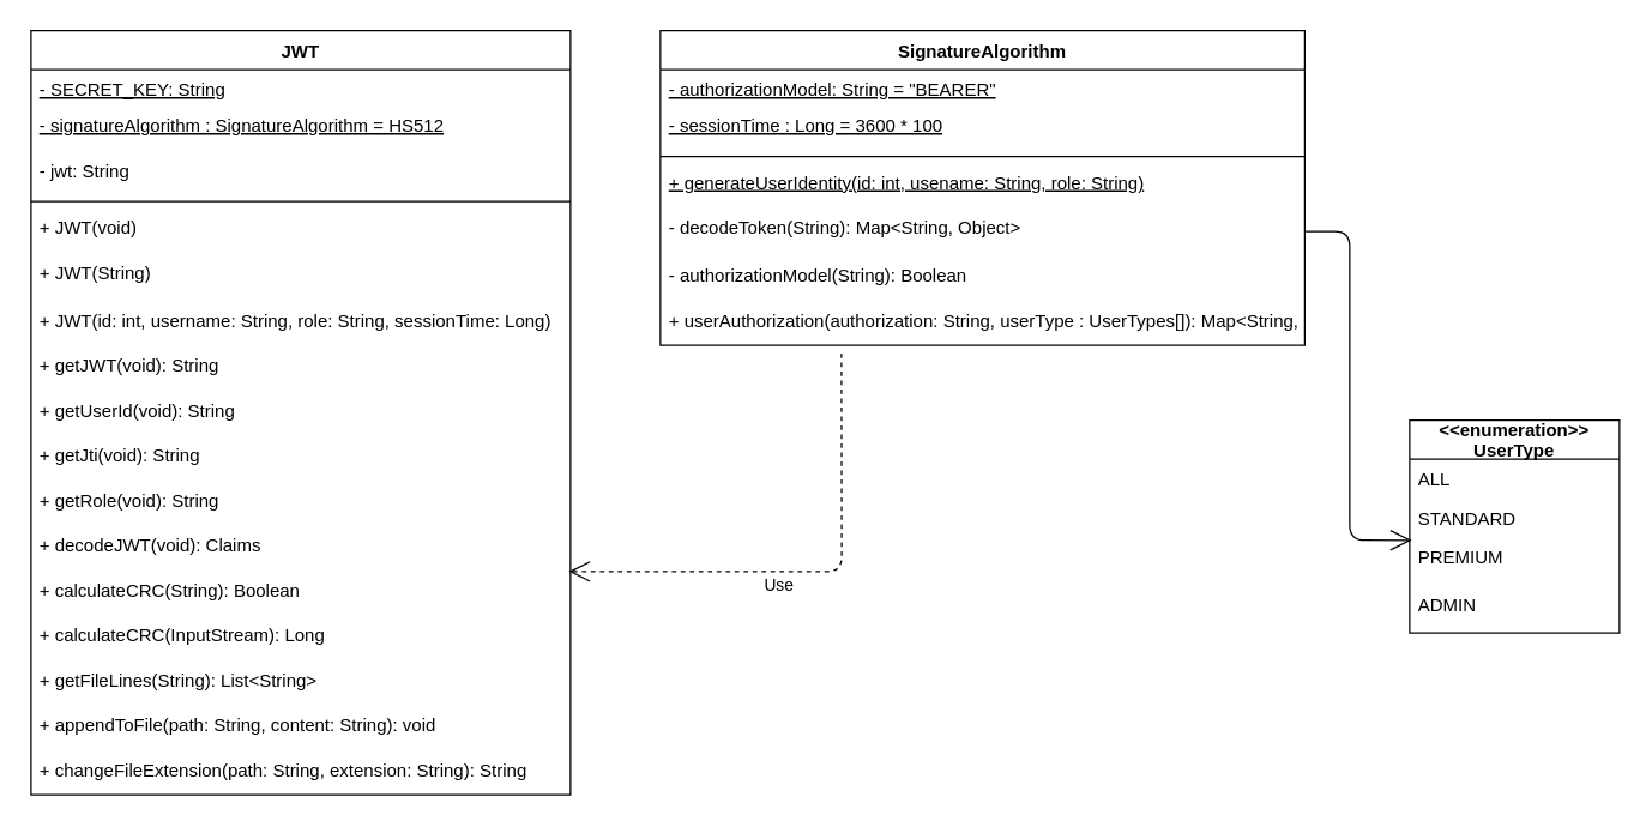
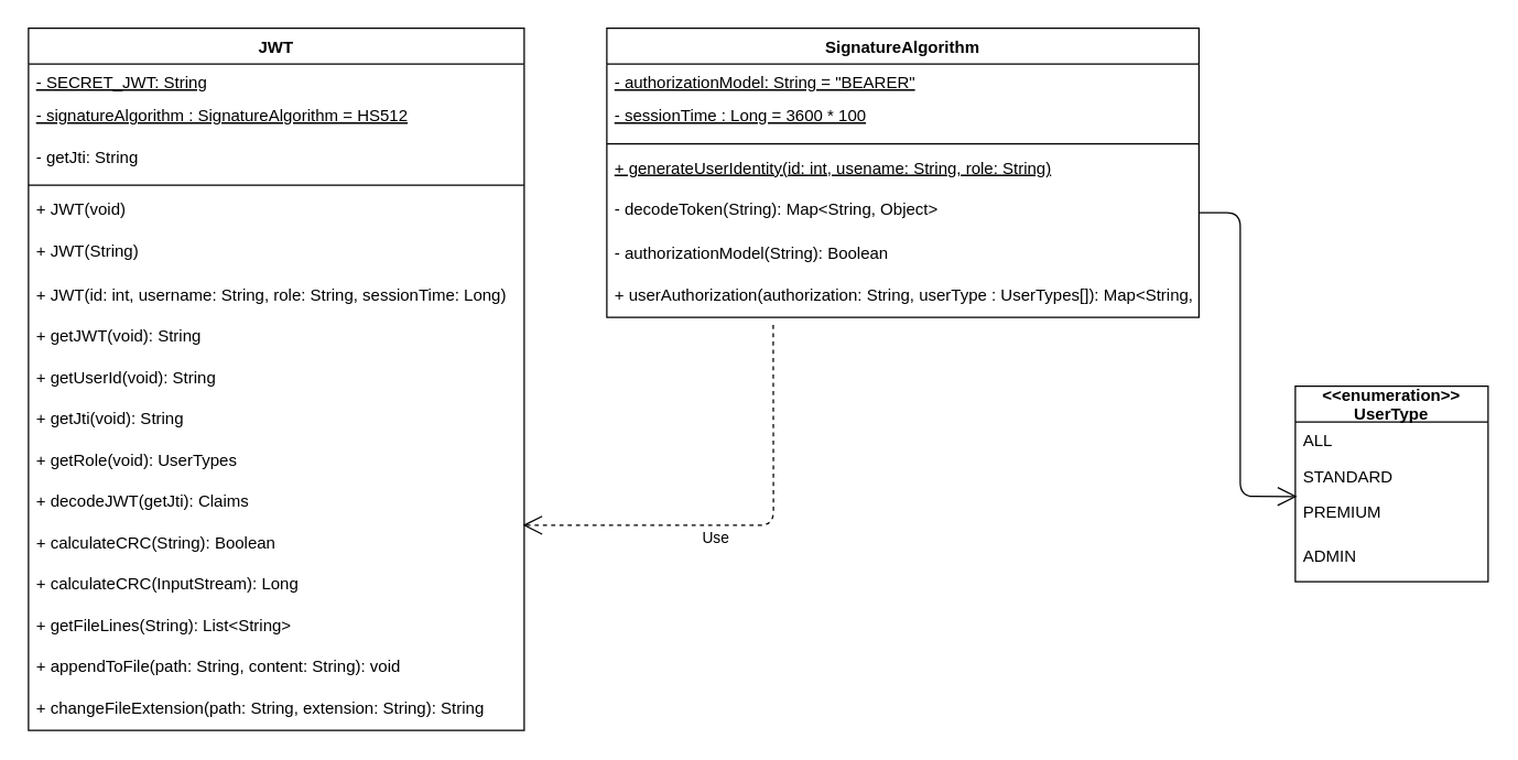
  <mxCell id="0" />
  <mxCell id="1" parent="0" />
  <mxCell id="2" value="JWT" style="swimlane;fontStyle=1;align=center;verticalAlign=top;childLayout=stackLayout;horizontal=1;startSize=26;horizontalStack=0;resizeParent=1;resizeParentMax=0;resizeLast=0;collapsible=1;marginBottom=0;" vertex="1" parent="1"><mxGeometry x="20" y="20" width="360" height="510" as="geometry"><mxRectangle x="100" y="140" width="140" height="26" as="alternateBounds" /></mxGeometry></mxCell>
- <mxCell id="3" value="- SECRET_KEY: String" style="text;strokeColor=none;fillColor=none;align=left;verticalAlign=top;spacingLeft=4;spacingRight=4;overflow=hidden;rotatable=0;points=[[0,0.5],[1,0.5]];portConstraint=eastwest;fontStyle=4" vertex="1" parent="2"><mxGeometry y="26" width="360" height="24" as="geometry" /></mxCell>
+ <mxCell id="3" value="- SECRET_JWT: String" style="text;strokeColor=none;fillColor=none;align=left;verticalAlign=top;spacingLeft=4;spacingRight=4;overflow=hidden;rotatable=0;points=[[0,0.5],[1,0.5]];portConstraint=eastwest;fontStyle=4" vertex="1" parent="2"><mxGeometry y="26" width="360" height="24" as="geometry" /></mxCell>
  <mxCell id="4" value="- signatureAlgorithm : SignatureAlgorithm = HS512" style="text;strokeColor=none;fillColor=none;align=left;verticalAlign=top;spacingLeft=4;spacingRight=4;overflow=hidden;rotatable=0;points=[[0,0.5],[1,0.5]];portConstraint=eastwest;fontStyle=4" vertex="1" parent="2"><mxGeometry y="50" width="360" height="30" as="geometry" /></mxCell>
- <mxCell id="5" value="- jwt: String" style="text;strokeColor=none;fillColor=none;align=left;verticalAlign=top;spacingLeft=4;spacingRight=4;overflow=hidden;rotatable=0;points=[[0,0.5],[1,0.5]];portConstraint=eastwest;fontStyle=0" vertex="1" parent="2"><mxGeometry y="80" width="360" height="30" as="geometry" /></mxCell>
+ <mxCell id="5" value="- getJti: String" style="text;strokeColor=none;fillColor=none;align=left;verticalAlign=top;spacingLeft=4;spacingRight=4;overflow=hidden;rotatable=0;points=[[0,0.5],[1,0.5]];portConstraint=eastwest;fontStyle=0" vertex="1" parent="2"><mxGeometry y="80" width="360" height="30" as="geometry" /></mxCell>
  <mxCell id="6" value="" style="line;strokeWidth=1;fillColor=none;align=left;verticalAlign=middle;spacingTop=-1;spacingLeft=3;spacingRight=3;rotatable=0;labelPosition=right;points=[];portConstraint=eastwest;fontStyle=0" vertex="1" parent="2"><mxGeometry y="110" width="360" height="8" as="geometry" /></mxCell>
  <mxCell id="7" value="+ JWT(void)" style="text;strokeColor=none;fillColor=none;align=left;verticalAlign=top;spacingLeft=4;spacingRight=4;overflow=hidden;rotatable=0;points=[[0,0.5],[1,0.5]];portConstraint=eastwest;fontStyle=0" vertex="1" parent="2"><mxGeometry y="118" width="360" height="30" as="geometry" /></mxCell>
  <mxCell id="8" value="+ JWT(String)" style="text;strokeColor=none;fillColor=none;align=left;verticalAlign=top;spacingLeft=4;spacingRight=4;overflow=hidden;rotatable=0;points=[[0,0.5],[1,0.5]];portConstraint=eastwest;fontStyle=0" vertex="1" parent="2"><mxGeometry y="148" width="360" height="32" as="geometry" /></mxCell>
  <mxCell id="9" value="+ JWT(id: int, username: String, role: String, sessionTime: Long)" style="text;strokeColor=none;fillColor=none;align=left;verticalAlign=top;spacingLeft=4;spacingRight=4;overflow=hidden;rotatable=0;points=[[0,0.5],[1,0.5]];portConstraint=eastwest;fontStyle=0" vertex="1" parent="2"><mxGeometry y="180" width="360" height="30" as="geometry" /></mxCell>
  <mxCell id="10" value="+ getJWT(void): String" style="text;strokeColor=none;fillColor=none;align=left;verticalAlign=top;spacingLeft=4;spacingRight=4;overflow=hidden;rotatable=0;points=[[0,0.5],[1,0.5]];portConstraint=eastwest;fontStyle=0" vertex="1" parent="2"><mxGeometry y="210" width="360" height="30" as="geometry" /></mxCell>
  <mxCell id="11" value="+ getUserId(void): String" style="text;strokeColor=none;fillColor=none;align=left;verticalAlign=top;spacingLeft=4;spacingRight=4;overflow=hidden;rotatable=0;points=[[0,0.5],[1,0.5]];portConstraint=eastwest;fontStyle=0" vertex="1" parent="2"><mxGeometry y="240" width="360" height="30" as="geometry" /></mxCell>
  <mxCell id="12" value="+ getJti(void): String" style="text;strokeColor=none;fillColor=none;align=left;verticalAlign=top;spacingLeft=4;spacingRight=4;overflow=hidden;rotatable=0;points=[[0,0.5],[1,0.5]];portConstraint=eastwest;fontStyle=0" vertex="1" parent="2"><mxGeometry y="270" width="360" height="30" as="geometry" /></mxCell>
- <mxCell id="13" value="+ getRole(void): String" style="text;strokeColor=none;fillColor=none;align=left;verticalAlign=top;spacingLeft=4;spacingRight=4;overflow=hidden;rotatable=0;points=[[0,0.5],[1,0.5]];portConstraint=eastwest;fontStyle=0" vertex="1" parent="2"><mxGeometry y="300" width="360" height="30" as="geometry" /></mxCell>
- <mxCell id="14" value="+ decodeJWT(void): Claims" style="text;strokeColor=none;fillColor=none;align=left;verticalAlign=top;spacingLeft=4;spacingRight=4;overflow=hidden;rotatable=0;points=[[0,0.5],[1,0.5]];portConstraint=eastwest;fontStyle=0" vertex="1" parent="2"><mxGeometry y="330" width="360" height="30" as="geometry" /></mxCell>
+ <mxCell id="13" value="+ getRole(void): UserTypes" style="text;strokeColor=none;fillColor=none;align=left;verticalAlign=top;spacingLeft=4;spacingRight=4;overflow=hidden;rotatable=0;points=[[0,0.5],[1,0.5]];portConstraint=eastwest;fontStyle=0" vertex="1" parent="2"><mxGeometry y="300" width="360" height="30" as="geometry" /></mxCell>
+ <mxCell id="14" value="+ decodeJWT(getJti): Claims" style="text;strokeColor=none;fillColor=none;align=left;verticalAlign=top;spacingLeft=4;spacingRight=4;overflow=hidden;rotatable=0;points=[[0,0.5],[1,0.5]];portConstraint=eastwest;fontStyle=0" vertex="1" parent="2"><mxGeometry y="330" width="360" height="30" as="geometry" /></mxCell>
  <mxCell id="15" value="+ calculateCRC(String): Boolean" style="text;strokeColor=none;fillColor=none;align=left;verticalAlign=top;spacingLeft=4;spacingRight=4;overflow=hidden;rotatable=0;points=[[0,0.5],[1,0.5]];portConstraint=eastwest;fontStyle=0" vertex="1" parent="2"><mxGeometry y="360" width="360" height="30" as="geometry" /></mxCell>
  <mxCell id="16" value="+ calculateCRC(InputStream): Long" style="text;strokeColor=none;fillColor=none;align=left;verticalAlign=top;spacingLeft=4;spacingRight=4;overflow=hidden;rotatable=0;points=[[0,0.5],[1,0.5]];portConstraint=eastwest;fontStyle=0" vertex="1" parent="2"><mxGeometry y="390" width="360" height="30" as="geometry" /></mxCell>
  <mxCell id="17" value="+ getFileLines(String): List&lt;String&gt;" style="text;strokeColor=none;fillColor=none;align=left;verticalAlign=top;spacingLeft=4;spacingRight=4;overflow=hidden;rotatable=0;points=[[0,0.5],[1,0.5]];portConstraint=eastwest;fontStyle=0" vertex="1" parent="2"><mxGeometry y="420" width="360" height="30" as="geometry" /></mxCell>
  <mxCell id="18" value="+ appendToFile(path: String, content: String): void" style="text;strokeColor=none;fillColor=none;align=left;verticalAlign=top;spacingLeft=4;spacingRight=4;overflow=hidden;rotatable=0;points=[[0,0.5],[1,0.5]];portConstraint=eastwest;fontStyle=0" vertex="1" parent="2"><mxGeometry y="450" width="360" height="30" as="geometry" /></mxCell>
  <mxCell id="19" value="+ changeFileExtension(path: String, extension: String): String" style="text;strokeColor=none;fillColor=none;align=left;verticalAlign=top;spacingLeft=4;spacingRight=4;overflow=hidden;rotatable=0;points=[[0,0.5],[1,0.5]];portConstraint=eastwest;fontStyle=0" vertex="1" parent="2"><mxGeometry y="480" width="360" height="30" as="geometry" /></mxCell>
  <mxCell id="20" value="SignatureAlgorithm" style="swimlane;fontStyle=1;align=center;verticalAlign=top;childLayout=stackLayout;horizontal=1;startSize=26;horizontalStack=0;resizeParent=1;resizeParentMax=0;resizeLast=0;collapsible=1;marginBottom=0;" vertex="1" parent="1"><mxGeometry x="440" y="20" width="430" height="210" as="geometry"><mxRectangle x="100" y="140" width="140" height="26" as="alternateBounds" /></mxGeometry></mxCell>
  <mxCell id="21" value="- authorizationModel: String = &quot;BEARER&quot;" style="text;strokeColor=none;fillColor=none;align=left;verticalAlign=top;spacingLeft=4;spacingRight=4;overflow=hidden;rotatable=0;points=[[0,0.5],[1,0.5]];portConstraint=eastwest;fontStyle=4" vertex="1" parent="20"><mxGeometry y="26" width="430" height="24" as="geometry" /></mxCell>
  <mxCell id="22" value="- sessionTime : Long = 3600 * 100" style="text;strokeColor=none;fillColor=none;align=left;verticalAlign=top;spacingLeft=4;spacingRight=4;overflow=hidden;rotatable=0;points=[[0,0.5],[1,0.5]];portConstraint=eastwest;fontStyle=4" vertex="1" parent="20"><mxGeometry y="50" width="430" height="30" as="geometry" /></mxCell>
  <mxCell id="23" value="" style="line;strokeWidth=1;fillColor=none;align=left;verticalAlign=middle;spacingTop=-1;spacingLeft=3;spacingRight=3;rotatable=0;labelPosition=right;points=[];portConstraint=eastwest;fontStyle=0" vertex="1" parent="20"><mxGeometry y="80" width="430" height="8" as="geometry" /></mxCell>
  <mxCell id="24" value="+ generateUserIdentity(id: int, usename: String, role: String)" style="text;strokeColor=none;fillColor=none;align=left;verticalAlign=top;spacingLeft=4;spacingRight=4;overflow=hidden;rotatable=0;points=[[0,0.5],[1,0.5]];portConstraint=eastwest;fontStyle=4" vertex="1" parent="20"><mxGeometry y="88" width="430" height="30" as="geometry" /></mxCell>
  <mxCell id="25" value="- decodeToken(String): Map&lt;String, Object&gt;" style="text;strokeColor=none;fillColor=none;align=left;verticalAlign=top;spacingLeft=4;spacingRight=4;overflow=hidden;rotatable=0;points=[[0,0.5],[1,0.5]];portConstraint=eastwest;fontStyle=0" vertex="1" parent="20"><mxGeometry y="118" width="430" height="32" as="geometry" /></mxCell>
  <mxCell id="26" value="- authorizationModel(String): Boolean" style="text;strokeColor=none;fillColor=none;align=left;verticalAlign=top;spacingLeft=4;spacingRight=4;overflow=hidden;rotatable=0;points=[[0,0.5],[1,0.5]];portConstraint=eastwest;fontStyle=0" vertex="1" parent="20"><mxGeometry y="150" width="430" height="30" as="geometry" /></mxCell>
  <mxCell id="27" value="+ userAuthorization(authorization: String, userType : UserTypes[]): Map&lt;String, Object&gt;" style="text;strokeColor=none;fillColor=none;align=left;verticalAlign=top;spacingLeft=4;spacingRight=4;overflow=hidden;rotatable=0;points=[[0,0.5],[1,0.5]];portConstraint=eastwest;fontStyle=0" vertex="1" parent="20"><mxGeometry y="180" width="430" height="30" as="geometry" /></mxCell>
  <mxCell id="28" value="&lt;&lt;enumeration&gt;&gt;&#10;UserType" style="swimlane;fontStyle=1;childLayout=stackLayout;horizontal=1;startSize=26;fillColor=none;horizontalStack=0;resizeParent=1;resizeParentMax=0;resizeLast=0;collapsible=1;marginBottom=0;" vertex="1" parent="1"><mxGeometry x="940" y="280" width="140" height="142" as="geometry" /></mxCell>
  <mxCell id="29" value="ALL" style="text;strokeColor=none;fillColor=none;align=left;verticalAlign=top;spacingLeft=4;spacingRight=4;overflow=hidden;rotatable=0;points=[[0,0.5],[1,0.5]];portConstraint=eastwest;" vertex="1" parent="28"><mxGeometry y="26" width="140" height="26" as="geometry" /></mxCell>
  <mxCell id="30" value="STANDARD" style="text;strokeColor=none;fillColor=none;align=left;verticalAlign=top;spacingLeft=4;spacingRight=4;overflow=hidden;rotatable=0;points=[[0,0.5],[1,0.5]];portConstraint=eastwest;" vertex="1" parent="28"><mxGeometry y="52" width="140" height="26" as="geometry" /></mxCell>
  <mxCell id="31" value="PREMIUM" style="text;strokeColor=none;fillColor=none;align=left;verticalAlign=top;spacingLeft=4;spacingRight=4;overflow=hidden;rotatable=0;points=[[0,0.5],[1,0.5]];portConstraint=eastwest;" vertex="1" parent="28"><mxGeometry y="78" width="140" height="32" as="geometry" /></mxCell>
  <mxCell id="32" value="ADMIN" style="text;strokeColor=none;fillColor=none;align=left;verticalAlign=top;spacingLeft=4;spacingRight=4;overflow=hidden;rotatable=0;points=[[0,0.5],[1,0.5]];portConstraint=eastwest;" vertex="1" parent="28"><mxGeometry y="110" width="140" height="32" as="geometry" /></mxCell>
  <mxCell id="33" value="" style="endArrow=open;endFill=1;endSize=12;html=1;entryX=0.009;entryY=1.083;entryDx=0;entryDy=0;entryPerimeter=0;exitX=1;exitY=0.5;exitDx=0;exitDy=0;" edge="1" parent="1" source="25" target="30"><mxGeometry width="160" relative="1" as="geometry"><mxPoint x="820" y="100" as="sourcePoint" /><mxPoint x="780" y="150" as="targetPoint" /><Array as="points"><mxPoint x="900" y="154" /><mxPoint x="900" y="360" /></Array></mxGeometry></mxCell>
  <mxCell id="34" value="Use" style="endArrow=open;endSize=12;dashed=1;html=1;exitX=0.281;exitY=1.185;exitDx=0;exitDy=0;exitPerimeter=0;entryX=0.997;entryY=0.033;entryDx=0;entryDy=0;entryPerimeter=0;" edge="1" parent="1" source="27" target="15"><mxGeometry x="0.139" y="9" width="160" relative="1" as="geometry"><mxPoint x="410" y="410" as="sourcePoint" /><mxPoint x="570" y="410" as="targetPoint" /><Array as="points"><mxPoint x="561" y="381" /></Array><mxPoint as="offset" /></mxGeometry></mxCell>
